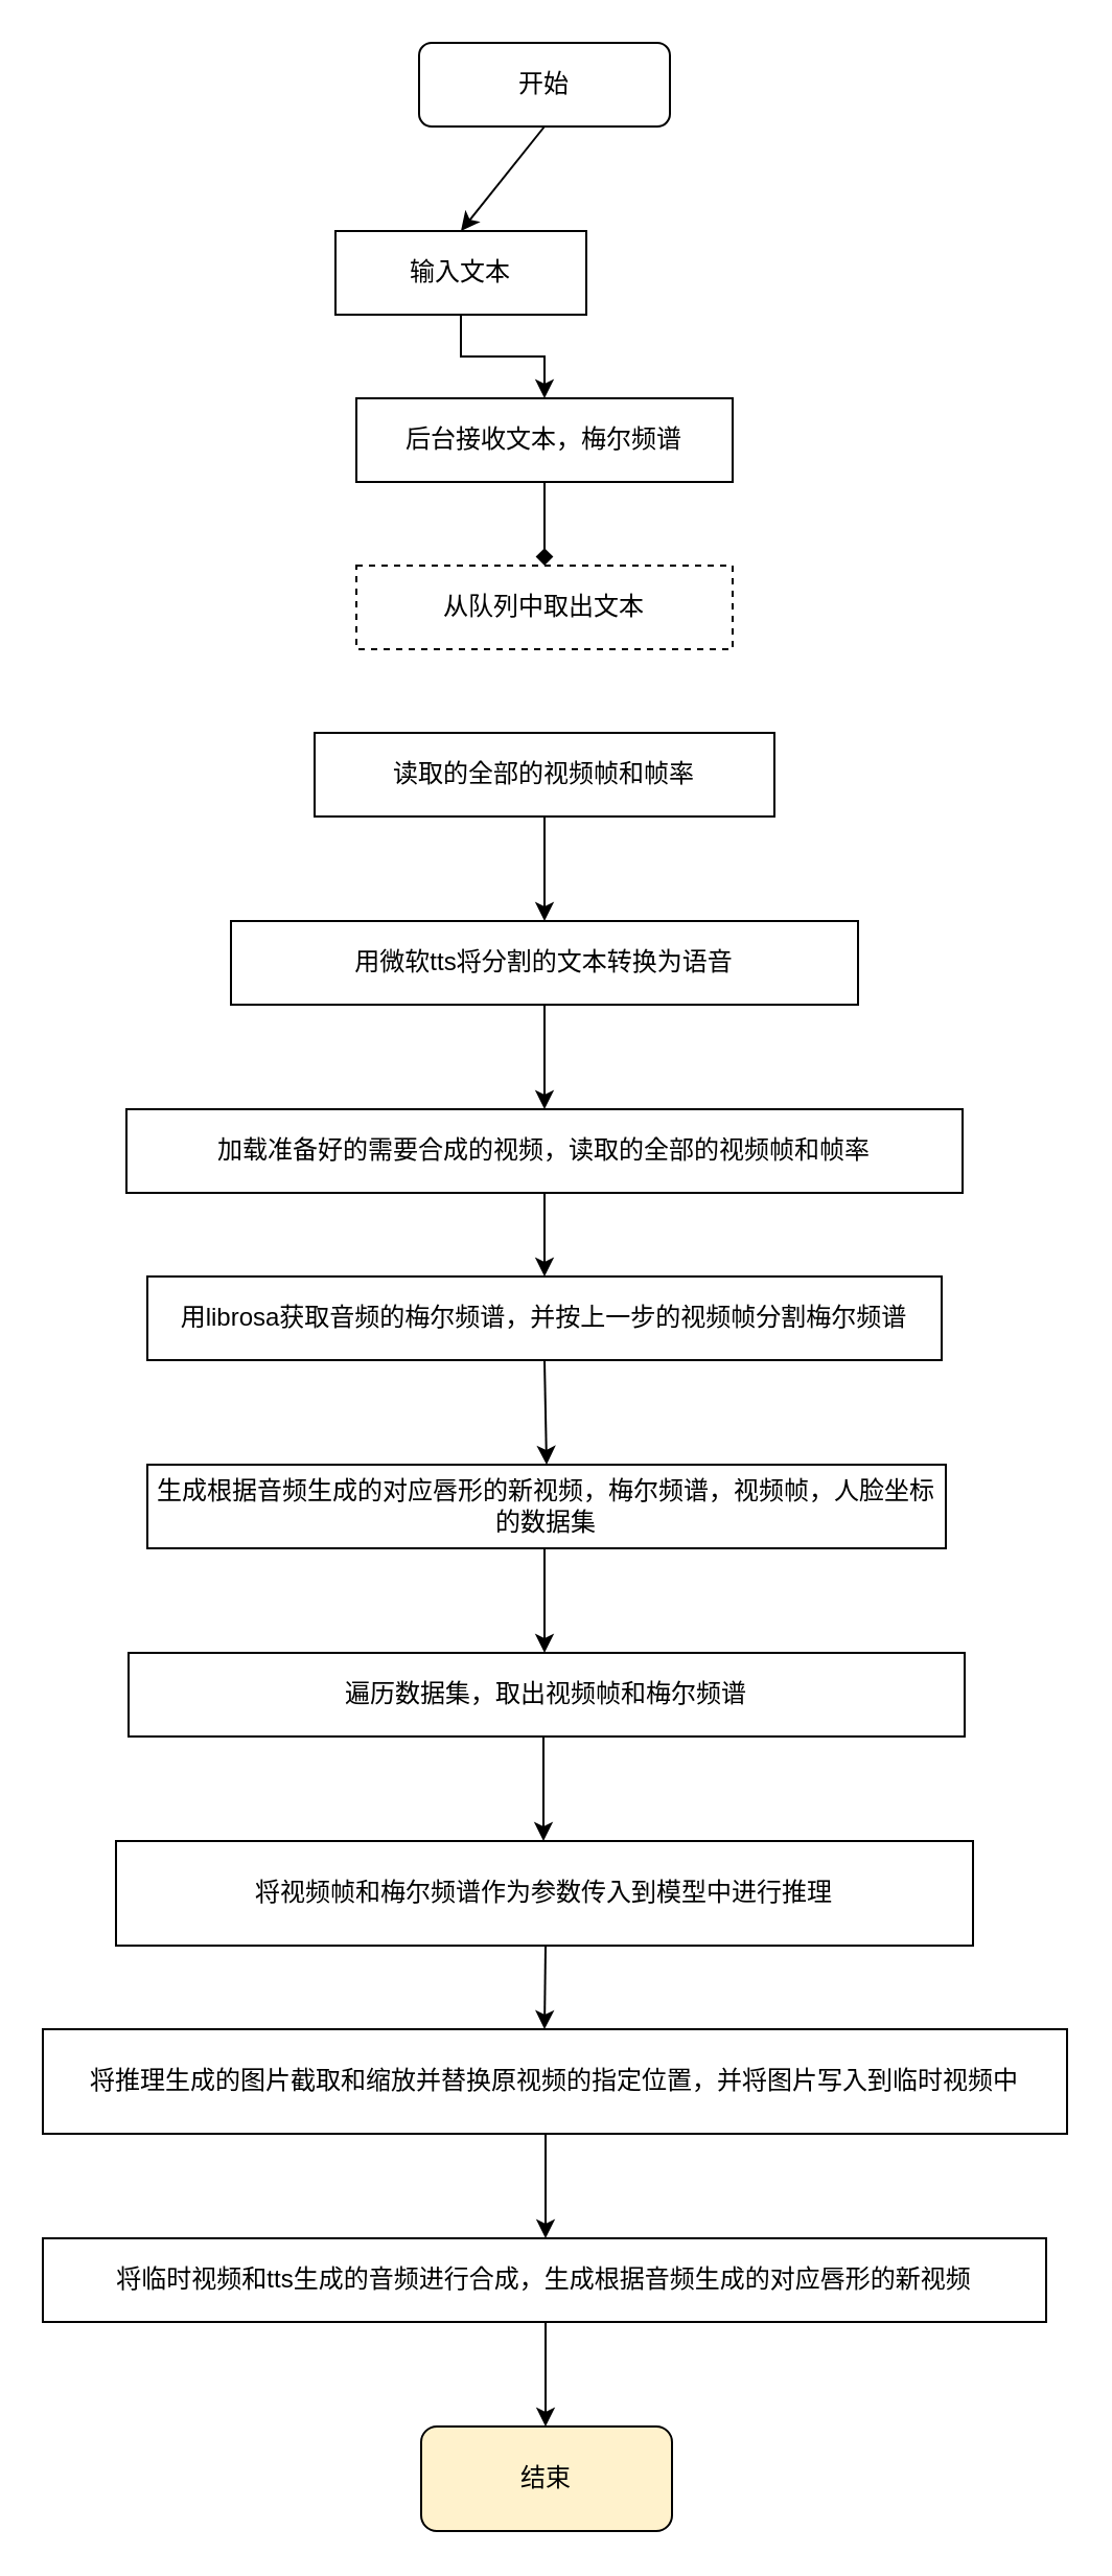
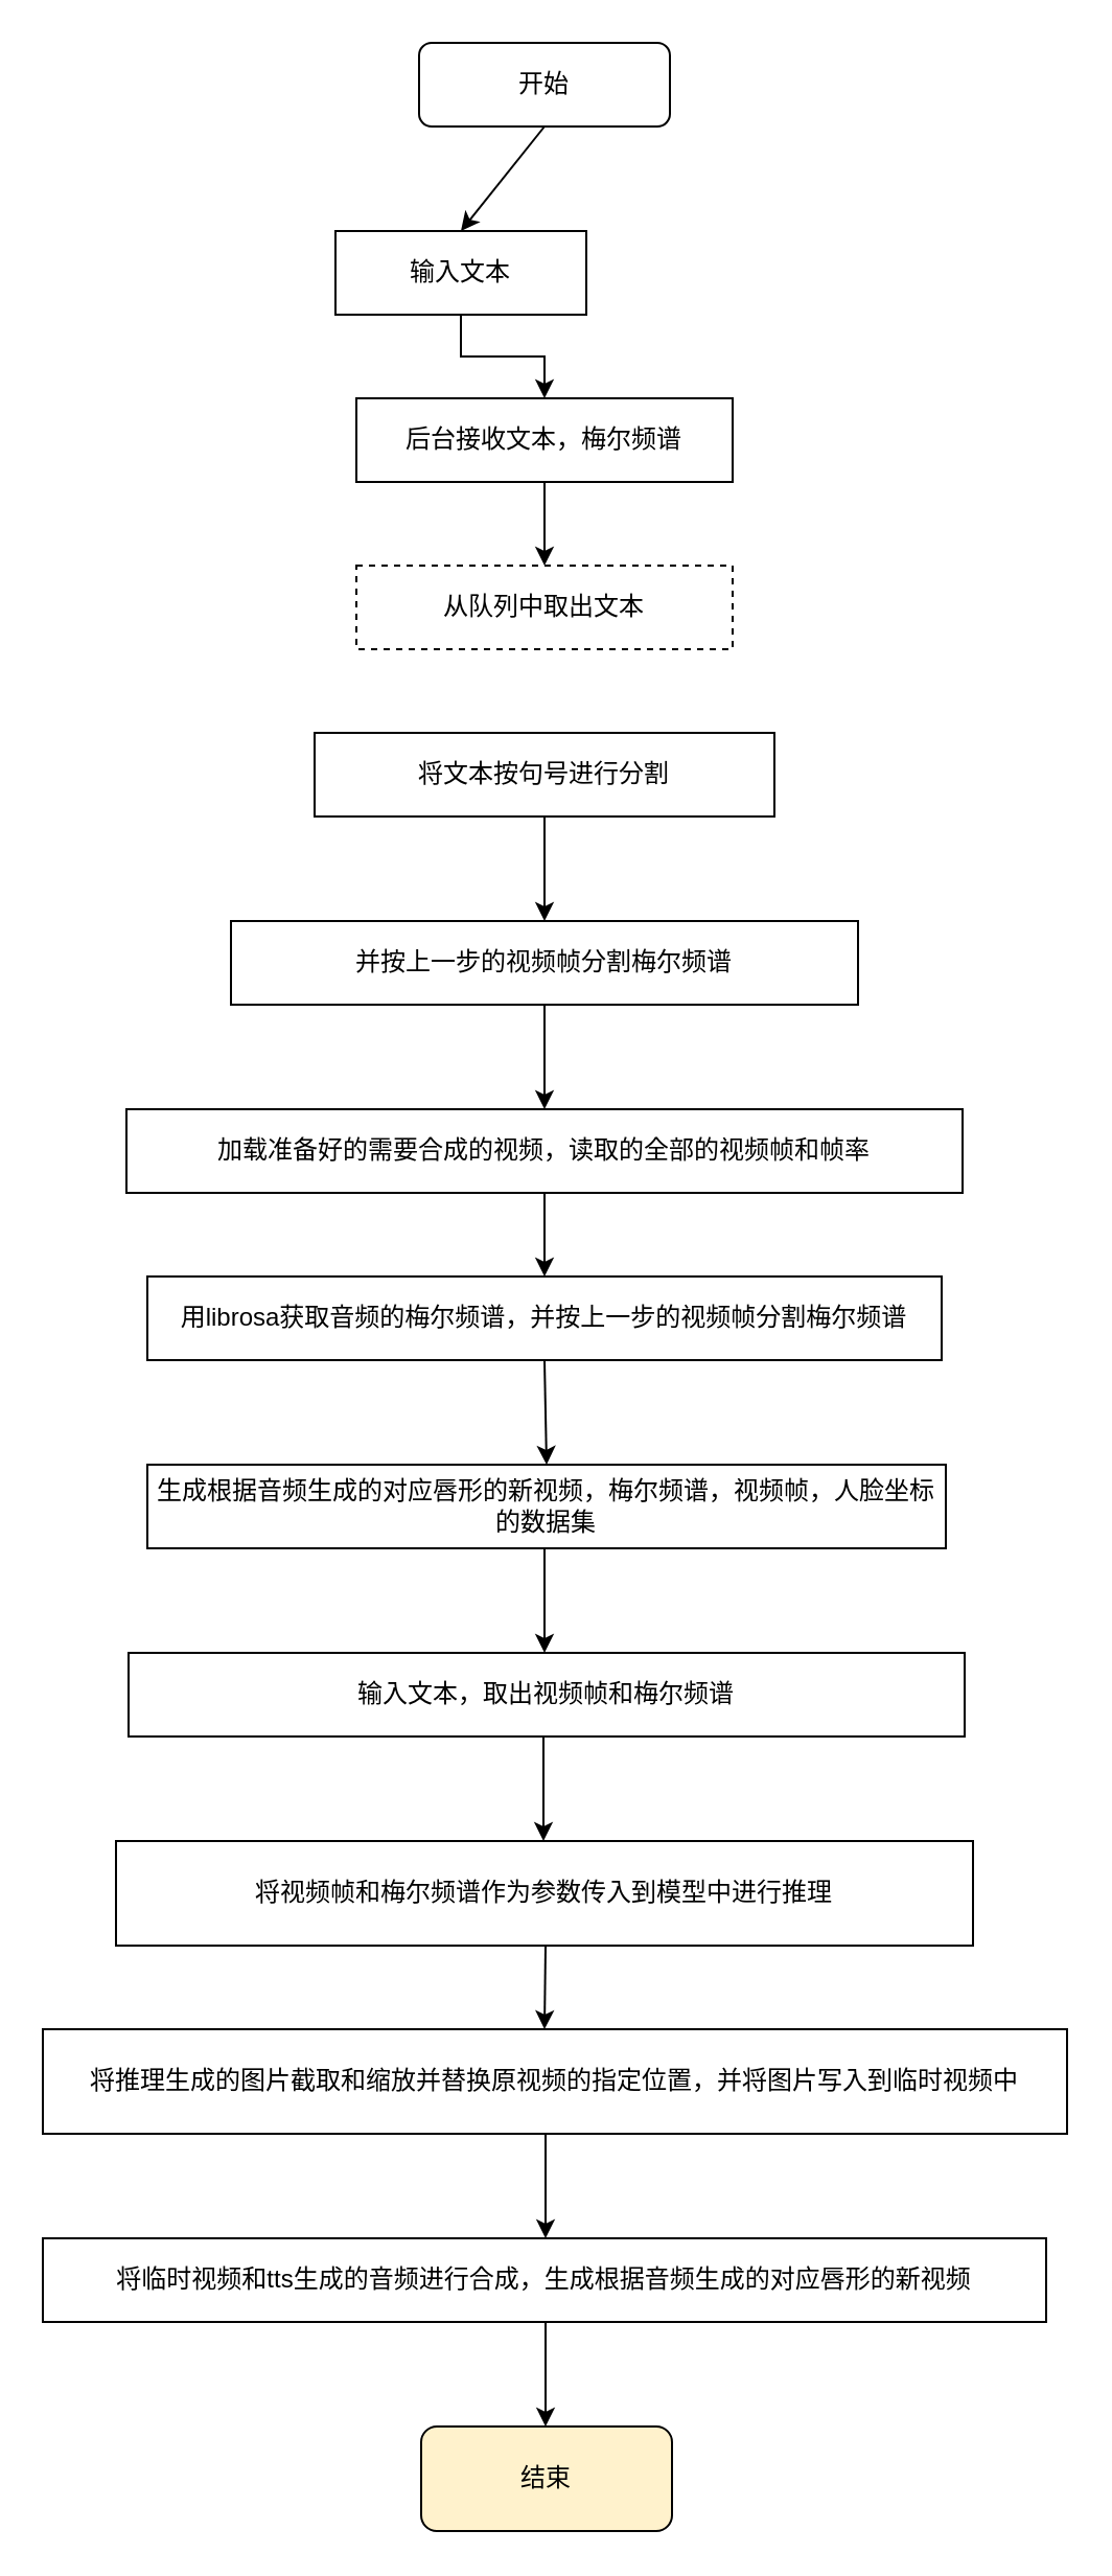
  <mxCell id="0" />
  <mxCell id="1" parent="0" />
  <mxCell id="2" value="开始" style="rounded=1;whiteSpace=wrap;html=1;" parent="1" vertex="1"><mxGeometry x="200" y="20" width="120" height="40" as="geometry" /></mxCell>
  <mxCell id="3" value="" style="edgeStyle=orthogonalEdgeStyle;rounded=0;orthogonalLoop=1;jettySize=auto;html=1;" parent="1" source="4" target="7" edge="1"><mxGeometry relative="1" as="geometry" /></mxCell>
  <mxCell id="4" value="输入文本" style="rounded=0;whiteSpace=wrap;html=1;" parent="1" vertex="1"><mxGeometry x="160" y="110" width="120" height="40" as="geometry" /></mxCell>
  <mxCell id="5" value="" style="endArrow=classic;html=1;rounded=0;entryX=0.5;entryY=0;entryDx=0;entryDy=0;" parent="1" target="4" edge="1"><mxGeometry width="50" height="50" relative="1" as="geometry"><mxPoint x="260" y="60" as="sourcePoint" /><mxPoint x="310" y="10" as="targetPoint" /></mxGeometry></mxCell>
- <mxCell id="6" value="" style="edgeStyle=orthogonalEdgeStyle;rounded=0;orthogonalLoop=1;jettySize=auto;html=1;entryX=0.5;entryY=0;entryDx=0;entryDy=0;endArrow=diamond;" parent="1" source="7" target="12" edge="1"><mxGeometry relative="1" as="geometry"><mxPoint x="260" y="290" as="targetPoint" /><Array as="points" /></mxGeometry></mxCell>
+ <mxCell id="6" value="" style="edgeStyle=orthogonalEdgeStyle;rounded=0;orthogonalLoop=1;jettySize=auto;html=1;entryX=0.5;entryY=0;entryDx=0;entryDy=0;" parent="1" source="7" target="12" edge="1"><mxGeometry relative="1" as="geometry"><mxPoint x="260" y="290" as="targetPoint" /><Array as="points" /></mxGeometry></mxCell>
  <mxCell id="7" value="后台接收文本，梅尔频谱" style="whiteSpace=wrap;html=1;rounded=0;" parent="1" vertex="1"><mxGeometry x="170" y="190" width="180" height="40" as="geometry" /></mxCell>
  <mxCell id="8" value="" style="edgeStyle=orthogonalEdgeStyle;rounded=0;orthogonalLoop=1;jettySize=auto;html=1;" parent="1" source="9" target="15" edge="1"><mxGeometry relative="1" as="geometry" /></mxCell>
- <mxCell id="9" value="用微软tts将分割的文本转换为语音" style="whiteSpace=wrap;html=1;rounded=0;" parent="1" vertex="1"><mxGeometry x="110" y="440" width="300" height="40" as="geometry" /></mxCell>
+ <mxCell id="9" value="并按上一步的视频帧分割梅尔频谱" style="whiteSpace=wrap;html=1;rounded=0;" parent="1" vertex="1"><mxGeometry x="110" y="440" width="300" height="40" as="geometry" /></mxCell>
  <mxCell id="10" value="用librosa获取音频的梅尔频谱，并按上一步的视频帧分割梅尔频谱" style="whiteSpace=wrap;html=1;rounded=0;" parent="1" vertex="1"><mxGeometry x="70" y="610" width="380" height="40" as="geometry" /></mxCell>
- <mxCell id="11" value="读取的全部的视频帧和帧率" style="rounded=0;whiteSpace=wrap;html=1;" parent="1" vertex="1"><mxGeometry x="150" y="350" width="220" height="40" as="geometry" /></mxCell>
+ <mxCell id="11" value="将文本按句号进行分割" style="rounded=0;whiteSpace=wrap;html=1;" parent="1" vertex="1"><mxGeometry x="150" y="350" width="220" height="40" as="geometry" /></mxCell>
  <mxCell id="12" value="从队列中取出文本" style="rounded=0;whiteSpace=wrap;html=1;dashed=1;" parent="1" vertex="1"><mxGeometry x="170" y="270" width="180" height="40" as="geometry" /></mxCell>
  <mxCell id="13" value="" style="endArrow=classic;html=1;rounded=0;entryX=0.5;entryY=0;entryDx=0;entryDy=0;exitX=0.5;exitY=1;exitDx=0;exitDy=0;" parent="1" source="11" target="9" edge="1"><mxGeometry width="50" height="50" relative="1" as="geometry"><mxPoint x="260" y="400" as="sourcePoint" /><mxPoint x="310" y="350" as="targetPoint" /></mxGeometry></mxCell>
  <mxCell id="14" style="edgeStyle=orthogonalEdgeStyle;rounded=0;orthogonalLoop=1;jettySize=auto;html=1;exitX=0.5;exitY=1;exitDx=0;exitDy=0;entryX=0.5;entryY=0;entryDx=0;entryDy=0;" parent="1" source="15" target="10" edge="1"><mxGeometry relative="1" as="geometry" /></mxCell>
  <mxCell id="15" value="加载准备好的需要合成的视频，读取的全部的视频帧和帧率" style="rounded=0;whiteSpace=wrap;html=1;" parent="1" vertex="1"><mxGeometry x="60" y="530" width="400" height="40" as="geometry" /></mxCell>
  <mxCell id="16" value="生成根据音频生成的对应唇形的新视频，梅尔频谱，视频帧，人脸坐标的数据集" style="whiteSpace=wrap;html=1;rounded=0;" parent="1" vertex="1"><mxGeometry x="70" y="700" width="382" height="40" as="geometry" /></mxCell>
  <mxCell id="17" value="" style="endArrow=classic;html=1;rounded=0;entryX=0.5;entryY=0;entryDx=0;entryDy=0;exitX=0.5;exitY=1;exitDx=0;exitDy=0;" parent="1" source="10" target="16" edge="1"><mxGeometry width="50" height="50" relative="1" as="geometry"><mxPoint x="250" y="660" as="sourcePoint" /><mxPoint x="310" y="610" as="targetPoint" /></mxGeometry></mxCell>
- <mxCell id="18" value="遍历数据集，取出视频帧和梅尔频谱" style="whiteSpace=wrap;html=1;rounded=0;" parent="1" vertex="1"><mxGeometry x="61" y="790" width="400" height="40" as="geometry" /></mxCell>
+ <mxCell id="18" value="输入文本，取出视频帧和梅尔频谱" style="whiteSpace=wrap;html=1;rounded=0;" parent="1" vertex="1"><mxGeometry x="61" y="790" width="400" height="40" as="geometry" /></mxCell>
  <mxCell id="19" value="" style="endArrow=classic;html=1;rounded=0;" parent="1" edge="1"><mxGeometry width="50" height="50" relative="1" as="geometry"><mxPoint x="260" y="740" as="sourcePoint" /><mxPoint x="260" y="790" as="targetPoint" /></mxGeometry></mxCell>
  <mxCell id="20" value="将视频帧和梅尔频谱作为参数传入到模型中进行推理" style="whiteSpace=wrap;html=1;rounded=0;" parent="1" vertex="1"><mxGeometry x="55" y="880" width="410" height="50" as="geometry" /></mxCell>
  <mxCell id="21" value="" style="endArrow=classic;html=1;rounded=0;" parent="1" edge="1"><mxGeometry width="50" height="50" relative="1" as="geometry"><mxPoint x="259.5" y="830" as="sourcePoint" /><mxPoint x="259.5" y="880" as="targetPoint" /></mxGeometry></mxCell>
  <mxCell id="22" value="" style="endArrow=classic;html=1;rounded=0;" parent="1" edge="1"><mxGeometry width="50" height="50" relative="1" as="geometry"><mxPoint x="260.5" y="930" as="sourcePoint" /><mxPoint x="260" y="970" as="targetPoint" /></mxGeometry></mxCell>
  <mxCell id="23" value="将推理生成的图片截取和缩放并替换原视频的指定位置，并将图片写入到临时视频中" style="rounded=0;whiteSpace=wrap;html=1;" parent="1" vertex="1"><mxGeometry x="20" y="970" width="490" height="50" as="geometry" /></mxCell>
  <mxCell id="24" value="将临时视频和tts生成的音频进行合成，生成根据音频生成的对应唇形的新视频" style="whiteSpace=wrap;html=1;rounded=0;" parent="1" vertex="1"><mxGeometry x="20" y="1070" width="480" height="40" as="geometry" /></mxCell>
  <mxCell id="25" value="" style="endArrow=classic;html=1;rounded=0;" parent="1" edge="1"><mxGeometry width="50" height="50" relative="1" as="geometry"><mxPoint x="260.5" y="1020" as="sourcePoint" /><mxPoint x="260.5" y="1070" as="targetPoint" /></mxGeometry></mxCell>
  <mxCell id="26" value="" style="endArrow=classic;html=1;rounded=0;" parent="1" edge="1"><mxGeometry width="50" height="50" relative="1" as="geometry"><mxPoint x="260.5" y="1110" as="sourcePoint" /><mxPoint x="260.5" y="1160" as="targetPoint" /></mxGeometry></mxCell>
  <mxCell id="27" value="结束" style="rounded=1;whiteSpace=wrap;html=1;fillColor=#fff2cc;" parent="1" vertex="1"><mxGeometry x="201" y="1160" width="120" height="50" as="geometry" /></mxCell>
